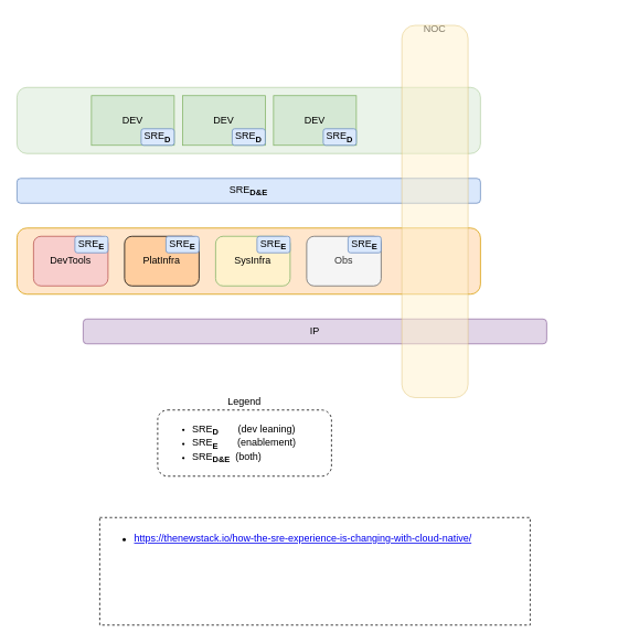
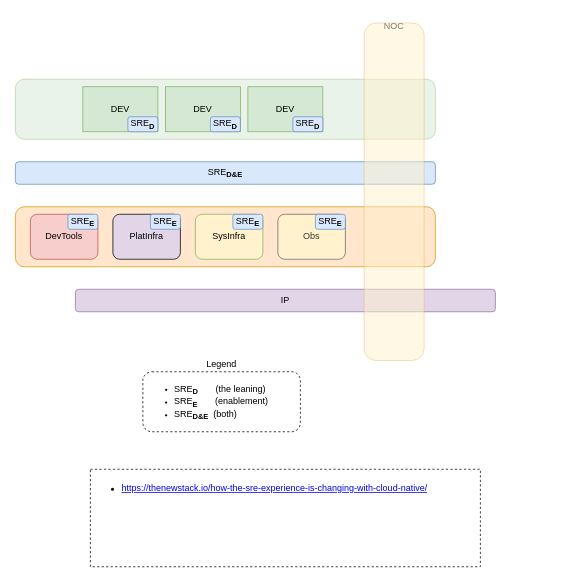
  <mxCell id="0" />
  <mxCell id="1" parent="0" />
  <mxCell id="2" value="" style="rounded=1;whiteSpace=wrap;html=1;fillColor=#d5e8d4;align=center;verticalAlign=top;opacity=50;strokeColor=#82b366;" parent="1" vertex="1"><mxGeometry x="20" y="105" width="560" height="80" as="geometry" /></mxCell>
  <mxCell id="3" value="" style="rounded=1;whiteSpace=wrap;html=1;fillColor=#ffe6cc;strokeColor=#d79b00;" parent="1" vertex="1"><mxGeometry x="20" y="275" width="560" height="80" as="geometry" /></mxCell>
  <mxCell id="4" value="&lt;span style=&quot;text-align: left&quot;&gt;SRE&lt;/span&gt;&lt;sub style=&quot;text-align: left&quot;&gt;&lt;b&gt;D&amp;amp;E&lt;/b&gt;&lt;/sub&gt;" style="rounded=1;whiteSpace=wrap;html=1;fillColor=#dae8fc;strokeColor=#6c8ebf;" parent="1" vertex="1"><mxGeometry x="20" y="215" width="560" height="30" as="geometry" /></mxCell>
  <mxCell id="5" value="DevTools" style="rounded=1;whiteSpace=wrap;html=1;fillColor=#f8cecc;strokeColor=#b85450;" parent="1" vertex="1"><mxGeometry x="40" y="285" width="90" height="60" as="geometry" /></mxCell>
- <mxCell id="6" value="Obs" style="rounded=1;whiteSpace=wrap;html=1;fillColor=#f5f5f5;fontColor=#333333;strokeColor=#666666;" parent="1" vertex="1"><mxGeometry x="370" y="285" width="90" height="60" as="geometry" /></mxCell>
- <mxCell id="7" value="PlatInfra" style="rounded=1;whiteSpace=wrap;html=1;fillColor=#FFCE9F;" parent="1" vertex="1"><mxGeometry x="150" y="285" width="90" height="60" as="geometry" /></mxCell>
+ <mxCell id="6" value="Obs" style="rounded=1;whiteSpace=wrap;html=1;fillColor=#fff2cc;fontColor=#333333;strokeColor=#666666;" parent="1" vertex="1"><mxGeometry x="370" y="285" width="90" height="60" as="geometry" /></mxCell>
+ <mxCell id="7" value="PlatInfra" style="rounded=1;whiteSpace=wrap;html=1;fillColor=#e1d5e7;" parent="1" vertex="1"><mxGeometry x="150" y="285" width="90" height="60" as="geometry" /></mxCell>
  <mxCell id="8" value="SysInfra" style="rounded=1;whiteSpace=wrap;html=1;fillColor=#fff2cc;strokeColor=#82b366;" parent="1" vertex="1"><mxGeometry x="260" y="285" width="90" height="60" as="geometry" /></mxCell>
  <mxCell id="9" value="IP" style="rounded=1;whiteSpace=wrap;html=1;fillColor=#e1d5e7;strokeColor=#9673a6;" parent="1" vertex="1"><mxGeometry x="100" y="385" width="560" height="30" as="geometry" /></mxCell>
  <mxCell id="10" value="" style="group" parent="1" vertex="1" connectable="0"><mxGeometry x="110" y="115" width="100" height="60" as="geometry" /></mxCell>
  <mxCell id="11" value="DEV" style="rounded=0;whiteSpace=wrap;html=1;fillColor=#d5e8d4;strokeColor=#82b366;" parent="10" vertex="1"><mxGeometry width="100" height="60" as="geometry" /></mxCell>
  <mxCell id="12" value="&lt;span style=&quot;text-align: left&quot;&gt;SRE&lt;/span&gt;&lt;sub style=&quot;text-align: left&quot;&gt;&lt;font size=&quot;1&quot;&gt;&lt;b&gt;D&lt;/b&gt;&lt;/font&gt;&lt;/sub&gt;" style="rounded=1;whiteSpace=wrap;html=1;fillColor=#dae8fc;strokeColor=#6c8ebf;" parent="10" vertex="1"><mxGeometry x="60" y="40" width="40" height="20" as="geometry" /></mxCell>
  <mxCell id="13" value="NOC" style="text;html=1;strokeColor=none;fillColor=none;align=center;verticalAlign=middle;whiteSpace=wrap;rounded=0;opacity=50;" parent="1" vertex="1"><mxGeometry x="495" y="20" width="60" height="30" as="geometry" /></mxCell>
  <mxCell id="14" value="&lt;span style=&quot;text-align: left&quot;&gt;SRE&lt;/span&gt;&lt;sub style=&quot;text-align: left&quot;&gt;&lt;font size=&quot;1&quot;&gt;&lt;b&gt;E&lt;/b&gt;&lt;/font&gt;&lt;/sub&gt;" style="rounded=1;whiteSpace=wrap;html=1;fillColor=#dae8fc;strokeColor=#6c8ebf;" parent="1" vertex="1"><mxGeometry x="90" y="285" width="40" height="20" as="geometry" /></mxCell>
  <mxCell id="15" value="" style="group" parent="1" vertex="1" connectable="0"><mxGeometry x="220" y="115" width="100" height="60" as="geometry" /></mxCell>
  <mxCell id="16" value="DEV" style="rounded=0;whiteSpace=wrap;html=1;fillColor=#d5e8d4;strokeColor=#82b366;" parent="15" vertex="1"><mxGeometry width="100" height="60" as="geometry" /></mxCell>
  <mxCell id="17" value="&lt;span style=&quot;text-align: left&quot;&gt;SRE&lt;/span&gt;&lt;sub style=&quot;text-align: left&quot;&gt;&lt;font size=&quot;1&quot;&gt;&lt;b&gt;D&lt;/b&gt;&lt;/font&gt;&lt;/sub&gt;" style="rounded=1;whiteSpace=wrap;html=1;fillColor=#dae8fc;strokeColor=#6c8ebf;" parent="15" vertex="1"><mxGeometry x="60" y="40" width="40" height="20" as="geometry" /></mxCell>
  <mxCell id="18" value="" style="group" parent="1" vertex="1" connectable="0"><mxGeometry x="330" y="115" width="100" height="60" as="geometry" /></mxCell>
  <mxCell id="19" value="DEV" style="rounded=0;whiteSpace=wrap;html=1;fillColor=#d5e8d4;strokeColor=#82b366;" parent="18" vertex="1"><mxGeometry width="100" height="60" as="geometry" /></mxCell>
  <mxCell id="20" value="&lt;span style=&quot;text-align: left&quot;&gt;SRE&lt;/span&gt;&lt;sub style=&quot;text-align: left&quot;&gt;&lt;font size=&quot;1&quot;&gt;&lt;b&gt;D&lt;/b&gt;&lt;/font&gt;&lt;/sub&gt;" style="rounded=1;whiteSpace=wrap;html=1;fillColor=#dae8fc;strokeColor=#6c8ebf;" parent="18" vertex="1"><mxGeometry x="60" y="40" width="40" height="20" as="geometry" /></mxCell>
  <mxCell id="21" value="&lt;span style=&quot;text-align: left&quot;&gt;SRE&lt;/span&gt;&lt;sub style=&quot;text-align: left&quot;&gt;&lt;font size=&quot;1&quot;&gt;&lt;b&gt;E&lt;/b&gt;&lt;/font&gt;&lt;/sub&gt;" style="rounded=1;whiteSpace=wrap;html=1;fillColor=#dae8fc;strokeColor=#6c8ebf;" parent="1" vertex="1"><mxGeometry x="200" y="285" width="40" height="20" as="geometry" /></mxCell>
  <mxCell id="22" value="&lt;span style=&quot;text-align: left&quot;&gt;SRE&lt;/span&gt;&lt;sub style=&quot;text-align: left&quot;&gt;&lt;font size=&quot;1&quot;&gt;&lt;b&gt;E&lt;/b&gt;&lt;/font&gt;&lt;/sub&gt;" style="rounded=1;whiteSpace=wrap;html=1;fillColor=#dae8fc;strokeColor=#6c8ebf;" parent="1" vertex="1"><mxGeometry x="310" y="285" width="40" height="20" as="geometry" /></mxCell>
  <mxCell id="23" value="&lt;span style=&quot;text-align: left&quot;&gt;SRE&lt;/span&gt;&lt;sub style=&quot;text-align: left&quot;&gt;&lt;font size=&quot;1&quot;&gt;&lt;b&gt;E&lt;/b&gt;&lt;/font&gt;&lt;/sub&gt;" style="rounded=1;whiteSpace=wrap;html=1;fillColor=#dae8fc;strokeColor=#6c8ebf;" parent="1" vertex="1"><mxGeometry x="420" y="285" width="40" height="20" as="geometry" /></mxCell>
- <mxCell id="24" value="&lt;ul&gt;&lt;li&gt;&lt;span style=&quot;font-size: 12px&quot;&gt;SRE&lt;/span&gt;&lt;sub&gt;&lt;font size=&quot;1&quot;&gt;&lt;b&gt;D&lt;/b&gt;&lt;/font&gt;&lt;/sub&gt;&lt;span style=&quot;font-size: 12px&quot;&gt;&amp;nbsp; &amp;nbsp; &amp;nbsp; &amp;nbsp;(dev leaning)&lt;/span&gt;&lt;/li&gt;&lt;li&gt;&lt;span style=&quot;font-size: 12px&quot;&gt;SRE&lt;/span&gt;&lt;sub&gt;&lt;font size=&quot;1&quot;&gt;&lt;b&gt;E&lt;/b&gt;&lt;/font&gt;&lt;/sub&gt;&lt;span style=&quot;font-size: 12px&quot;&gt;&amp;nbsp; &amp;nbsp; &amp;nbsp; &amp;nbsp;(enablement)&lt;/span&gt;&lt;/li&gt;&lt;li&gt;&lt;span style=&quot;font-size: 12px&quot;&gt;SRE&lt;/span&gt;&lt;sub&gt;&lt;font style=&quot;font-size: 10px&quot;&gt;&lt;b&gt;D&amp;amp;E&lt;/b&gt;&lt;/font&gt;&lt;/sub&gt;&lt;span style=&quot;font-size: 12px&quot;&gt;&amp;nbsp; (both)&lt;br&gt;&lt;/span&gt;&lt;/li&gt;&lt;/ul&gt;" style="rounded=1;whiteSpace=wrap;html=1;fontSize=9;fillColor=default;gradientDirection=east;align=left;verticalAlign=top;dashed=1;" parent="1" vertex="1"><mxGeometry x="190" y="495" width="210" height="80" as="geometry" /></mxCell>
+ <mxCell id="24" value="&lt;ul&gt;&lt;li&gt;&lt;span style=&quot;font-size: 12px&quot;&gt;SRE&lt;/span&gt;&lt;sub&gt;&lt;font size=&quot;1&quot;&gt;&lt;b&gt;D&lt;/b&gt;&lt;/font&gt;&lt;/sub&gt;&lt;span style=&quot;font-size: 12px&quot;&gt;&amp;nbsp; &amp;nbsp; &amp;nbsp; &amp;nbsp;(the leaning)&lt;/span&gt;&lt;/li&gt;&lt;li&gt;&lt;span style=&quot;font-size: 12px&quot;&gt;SRE&lt;/span&gt;&lt;sub&gt;&lt;font size=&quot;1&quot;&gt;&lt;b&gt;E&lt;/b&gt;&lt;/font&gt;&lt;/sub&gt;&lt;span style=&quot;font-size: 12px&quot;&gt;&amp;nbsp; &amp;nbsp; &amp;nbsp; &amp;nbsp;(enablement)&lt;/span&gt;&lt;/li&gt;&lt;li&gt;&lt;span style=&quot;font-size: 12px&quot;&gt;SRE&lt;/span&gt;&lt;sub&gt;&lt;font style=&quot;font-size: 10px&quot;&gt;&lt;b&gt;D&amp;amp;E&lt;/b&gt;&lt;/font&gt;&lt;/sub&gt;&lt;span style=&quot;font-size: 12px&quot;&gt;&amp;nbsp; (both)&lt;br&gt;&lt;/span&gt;&lt;/li&gt;&lt;/ul&gt;" style="rounded=1;whiteSpace=wrap;html=1;fontSize=9;fillColor=default;gradientDirection=east;align=left;verticalAlign=top;dashed=1;" parent="1" vertex="1"><mxGeometry x="190" y="495" width="210" height="80" as="geometry" /></mxCell>
  <mxCell id="25" value="&lt;font style=&quot;font-size: 12px&quot;&gt;Legend&lt;/font&gt;" style="text;html=1;strokeColor=none;fillColor=none;align=center;verticalAlign=middle;whiteSpace=wrap;rounded=0;fontSize=10;" parent="1" vertex="1"><mxGeometry x="235" y="465" width="120" height="39" as="geometry" /></mxCell>
  <mxCell id="26" value="" style="rounded=1;whiteSpace=wrap;html=1;arcSize=20;rotation=90;fillColor=#fff2cc;strokeColor=#d6b656;opacity=50;verticalAlign=middle;horizontal=0;labelPosition=left;verticalLabelPosition=middle;align=right;" parent="1" vertex="1"><mxGeometry x="300" y="215" width="450" height="80" as="geometry" /></mxCell>
  <mxCell id="27" value="&lt;ul&gt;&lt;li&gt;&lt;a href=&quot;https://thenewstack.io/how-the-sre-experience-is-changing-with-cloud-native/&quot;&gt;https://thenewstack.io/how-the-sre-experience-is-changing-with-cloud-native/&lt;/a&gt;&lt;br&gt;&lt;/li&gt;&lt;/ul&gt;" style="whiteSpace=wrap;html=1;dashed=1;fontSize=12;fillColor=default;gradientColor=none;gradientDirection=east;align=left;verticalAlign=top;" vertex="1" parent="1"><mxGeometry x="120" y="625" width="520" height="130" as="geometry" /></mxCell>
